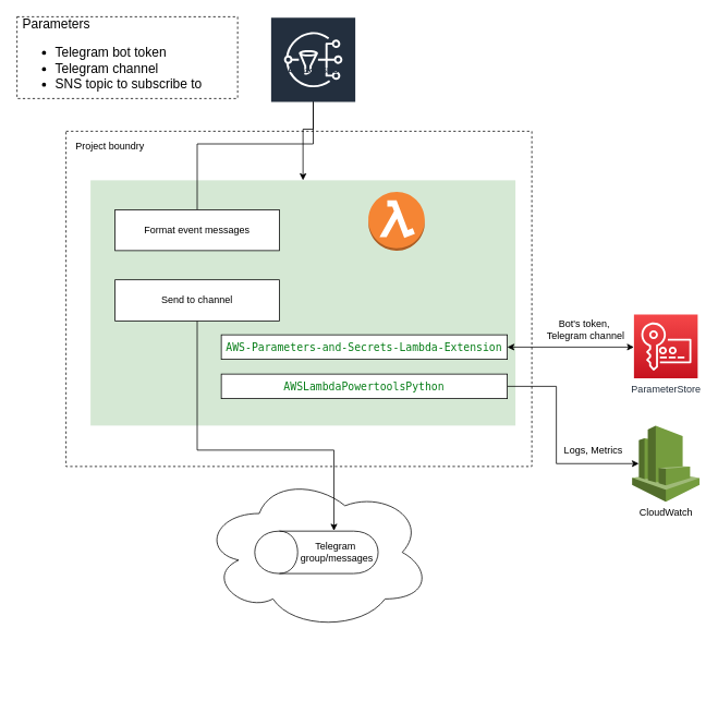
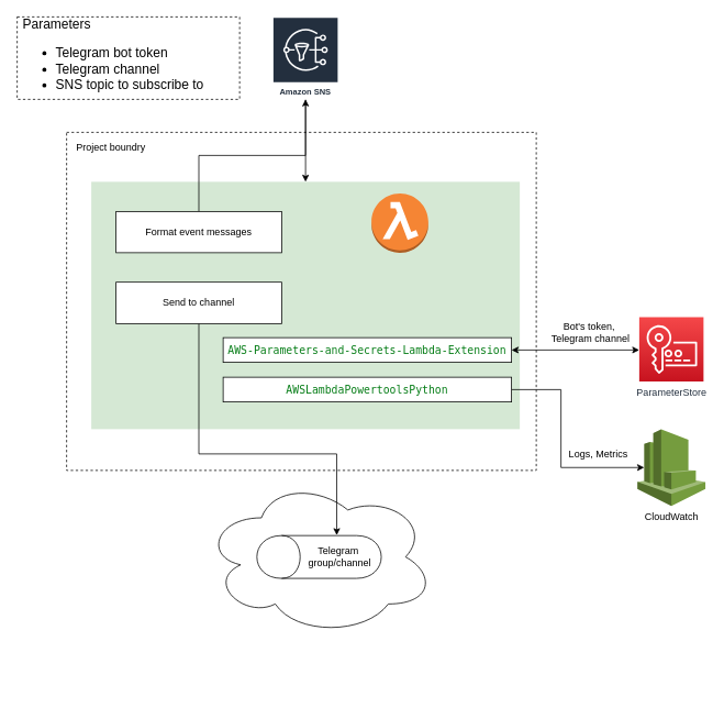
  <mxCell id="0" />
  <mxCell id="1" parent="0" />
  <mxCell id="2" value="Project boundry" style="rounded=0;whiteSpace=wrap;html=1;dashed=1;verticalAlign=top;align=left;spacingLeft=10;spacingTop=5;fillColor=none;" parent="1" vertex="1"><mxGeometry x="80" y="160" width="570" height="410" as="geometry" /></mxCell>
  <mxCell id="3" style="edgeStyle=orthogonalEdgeStyle;rounded=0;orthogonalLoop=1;jettySize=auto;html=1;" parent="1" source="19" target="4" edge="1"><mxGeometry relative="1" as="geometry"><mxPoint x="336" y="40" as="sourcePoint" /><mxPoint x="335.52" y="106.94" as="targetPoint" /></mxGeometry></mxCell>
  <mxCell id="4" value="" style="rounded=0;whiteSpace=wrap;html=1;fillColor=#d5e8d4;strokeColor=none;" parent="1" vertex="1"><mxGeometry x="110" y="220" width="520" height="300" as="geometry" /></mxCell>
  <mxCell id="5" value="" style="outlineConnect=0;dashed=0;verticalLabelPosition=bottom;verticalAlign=top;align=center;html=1;shape=mxgraph.aws3.lambda_function;fillColor=#F58534;gradientColor=none;" parent="1" vertex="1"><mxGeometry x="450" y="234" width="69" height="72" as="geometry" /></mxCell>
  <mxCell id="6" style="edgeStyle=orthogonalEdgeStyle;rounded=0;orthogonalLoop=1;jettySize=auto;html=1;" edge="1" parent="1" source="7" target="19"><mxGeometry relative="1" as="geometry" /></mxCell>
  <mxCell id="7" value="Format event messages" style="rounded=0;whiteSpace=wrap;html=1;" parent="1" vertex="1"><mxGeometry x="140" y="256" width="201" height="50" as="geometry" /></mxCell>
  <mxCell id="8" style="edgeStyle=orthogonalEdgeStyle;rounded=0;orthogonalLoop=1;jettySize=auto;html=1;entryX=0;entryY=0.513;entryDx=0;entryDy=0;entryPerimeter=0;startArrow=classic;startFill=1;exitX=1;exitY=0.5;exitDx=0;exitDy=0;" parent="1" target="16" edge="1" source="21"><mxGeometry relative="1" as="geometry"><mxPoint x="381" y="500" as="sourcePoint" /></mxGeometry></mxCell>
  <mxCell id="9" value="Bot's token,&lt;br&gt;&amp;nbsp;Telegram channel" style="text;html=1;align=center;verticalAlign=middle;resizable=0;points=[];labelBackgroundColor=#ffffff;" parent="8" vertex="1" connectable="0"><mxGeometry x="0.193" y="-1" relative="1" as="geometry"><mxPoint x="1.43" y="-22.52" as="offset" /></mxGeometry></mxCell>
  <mxCell id="10" value="Send to channel" style="rounded=0;whiteSpace=wrap;html=1;" parent="1" vertex="1"><mxGeometry x="140" y="341.75" width="201" height="50.5" as="geometry" /></mxCell>
  <mxCell id="11" value="&lt;div style=&quot;font-size: 16px&quot;&gt;&lt;span&gt;Parameters&lt;/span&gt;&lt;ul&gt;&lt;li&gt;Telegram bot token&lt;/li&gt;&lt;li&gt;Telegram channel&lt;/li&gt;&lt;li&gt;SNS topic to subscribe to&lt;/li&gt;&lt;/ul&gt;&lt;/div&gt;" style="rounded=0;whiteSpace=wrap;html=1;dashed=1;fillColor=none;align=left;spacingLeft=5;spacingTop=5;" parent="1" vertex="1"><mxGeometry x="20" y="20" width="270" height="100" as="geometry" /></mxCell>
  <mxCell id="12" value="" style="group" parent="1" vertex="1" connectable="0"><mxGeometry x="280" y="520" width="400" height="330" as="geometry" /></mxCell>
  <mxCell id="13" value="" style="ellipse;shape=cloud;whiteSpace=wrap;html=1;" vertex="1" parent="12"><mxGeometry x="-33.58" y="60" width="280" height="190" as="geometry" /></mxCell>
  <mxCell id="14" value="" style="shape=cylinder;whiteSpace=wrap;html=1;boundedLbl=1;backgroundOutline=1;rotation=-90;" parent="12" vertex="1"><mxGeometry x="80.47" y="79.53" width="51.89" height="150.94" as="geometry" /></mxCell>
- <mxCell id="15" value="Telegram&lt;br&gt;&amp;nbsp;group/messages" style="text;html=1;strokeColor=none;fillColor=none;align=center;verticalAlign=middle;whiteSpace=wrap;rounded=0;" parent="12" vertex="1"><mxGeometry x="90" y="135" width="80" height="40" as="geometry" /></mxCell>
+ <mxCell id="15" value="Telegram&lt;br&gt;&amp;nbsp;group/channel" style="text;html=1;strokeColor=none;fillColor=none;align=center;verticalAlign=middle;whiteSpace=wrap;rounded=0;" parent="12" vertex="1"><mxGeometry x="90" y="135" width="80" height="40" as="geometry" /></mxCell>
  <mxCell id="16" value="ParameterStore" style="outlineConnect=0;fontColor=#232F3E;gradientColor=#F54749;gradientDirection=north;fillColor=#C7131F;strokeColor=#ffffff;dashed=0;verticalLabelPosition=bottom;verticalAlign=top;align=center;html=1;fontSize=12;fontStyle=0;aspect=fixed;shape=mxgraph.aws4.resourceIcon;resIcon=mxgraph.aws4.key_management_service;" parent="1" vertex="1"><mxGeometry x="775" y="384" width="78" height="78" as="geometry" /></mxCell>
  <mxCell id="17" style="edgeStyle=orthogonalEdgeStyle;rounded=0;orthogonalLoop=1;jettySize=auto;html=1;entryX=0.1;entryY=0.5;entryDx=0;entryDy=0;entryPerimeter=0;" edge="1" parent="1" source="18" target="20"><mxGeometry relative="1" as="geometry"><Array as="points"><mxPoint x="680" y="472" /><mxPoint x="680" y="566" /></Array></mxGeometry></mxCell>
  <mxCell id="18" value="&lt;div style=&quot;font-size: medium ; white-space: normal ; background-color: rgb(255 , 255 , 255) ; color: rgb(8 , 8 , 8)&quot;&gt;&lt;pre style=&quot;font-family: &amp;#34;jetbrains mono&amp;#34; , monospace ; font-size: 9.8pt&quot;&gt;&lt;span style=&quot;color: rgb(6 , 125 , 23)&quot;&gt;AWSLambdaPowertoolsPython&lt;/span&gt;&lt;/pre&gt;&lt;/div&gt;" style="rounded=0;whiteSpace=wrap;html=1;" vertex="1" parent="1"><mxGeometry x="270" y="457" width="350" height="30" as="geometry" /></mxCell>
- <mxCell id="19" value="Amazon SNS" style="outlineConnect=0;fontColor=#232F3E;gradientColor=none;strokeColor=#ffffff;fillColor=#232F3E;dashed=0;verticalLabelPosition=middle;verticalAlign=bottom;align=center;html=1;whiteSpace=wrap;fontSize=10;fontStyle=1;spacing=3;shape=mxgraph.aws4.productIcon;prIcon=mxgraph.aws4.sns;" vertex="1" parent="1"><mxGeometry x="330" y="20" width="105" height="75" as="geometry" /></mxCell>
+ <mxCell id="19" value="Amazon SNS" style="outlineConnect=0;fontColor=#232F3E;gradientColor=none;strokeColor=#ffffff;fillColor=#232F3E;dashed=0;verticalLabelPosition=middle;verticalAlign=bottom;align=center;html=1;whiteSpace=wrap;fontSize=10;fontStyle=1;spacing=3;shape=mxgraph.aws4.productIcon;prIcon=mxgraph.aws4.sns;" vertex="1" parent="1"><mxGeometry x="330" y="20" width="80" height="100" as="geometry" /></mxCell>
  <mxCell id="20" value="CloudWatch" style="outlineConnect=0;dashed=0;verticalLabelPosition=bottom;verticalAlign=top;align=center;html=1;shape=mxgraph.aws3.cloudwatch;fillColor=#759C3E;gradientColor=none;" vertex="1" parent="1"><mxGeometry x="772.75" y="520" width="82.5" height="93" as="geometry" /></mxCell>
  <mxCell id="21" value="&lt;div style=&quot;font-size: medium ; white-space: normal ; background-color: rgb(255 , 255 , 255) ; color: rgb(8 , 8 , 8)&quot;&gt;&lt;pre style=&quot;font-family: &amp;#34;jetbrains mono&amp;#34; , monospace ; font-size: 9.8pt&quot;&gt;&lt;div style=&quot;font-size: medium ; white-space: normal&quot;&gt;&lt;pre style=&quot;font-family: &amp;#34;jetbrains mono&amp;#34; , monospace ; font-size: 9.8pt&quot;&gt;&lt;span style=&quot;color: rgb(6 , 125 , 23)&quot;&gt;AWS-Parameters-and-Secrets-Lambda-Extension&lt;/span&gt;&lt;/pre&gt;&lt;/div&gt;&lt;/pre&gt;&lt;/div&gt;" style="rounded=0;whiteSpace=wrap;html=1;" vertex="1" parent="1"><mxGeometry x="270" y="409" width="350" height="30" as="geometry" /></mxCell>
  <mxCell id="22" value="Logs, Metrics" style="text;html=1;align=center;verticalAlign=middle;resizable=0;points=[];autosize=1;" vertex="1" parent="1"><mxGeometry x="680" y="540" width="90" height="20" as="geometry" /></mxCell>
  <mxCell id="23" style="edgeStyle=orthogonalEdgeStyle;rounded=0;orthogonalLoop=1;jettySize=auto;html=1;exitX=0.5;exitY=1;exitDx=0;exitDy=0;entryX=1.008;entryY=0.642;entryDx=0;entryDy=0;entryPerimeter=0;" parent="1" source="10" target="14" edge="1"><mxGeometry relative="1" as="geometry"><Array as="points"><mxPoint x="241" y="550" /><mxPoint x="408" y="550" /></Array></mxGeometry></mxCell>
